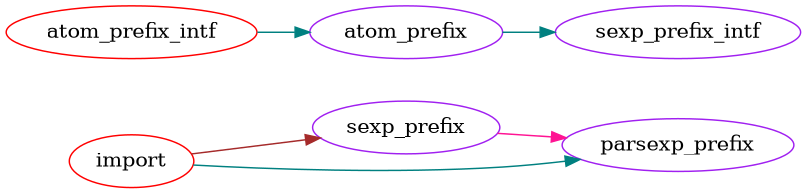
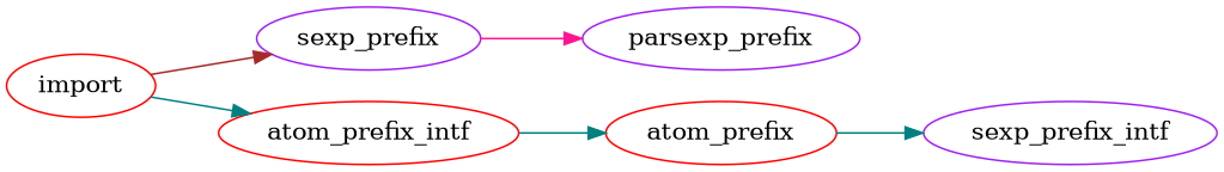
  digraph {
    rankdir=LR
    node [color=purple]
    edge [color=teal]
    sexp_prefix
    parsexp_prefix
-   atom_prefix
+   atom_prefix [color=red]
    sexp_prefix_intf
    import [color=red]
    atom_prefix_intf [color=red]
    sexp_prefix -> parsexp_prefix [color=deeppink]
    atom_prefix -> sexp_prefix_intf
    import -> sexp_prefix [color=brown]
-   import -> parsexp_prefix
+   import -> atom_prefix_intf
    atom_prefix_intf -> atom_prefix
  }
